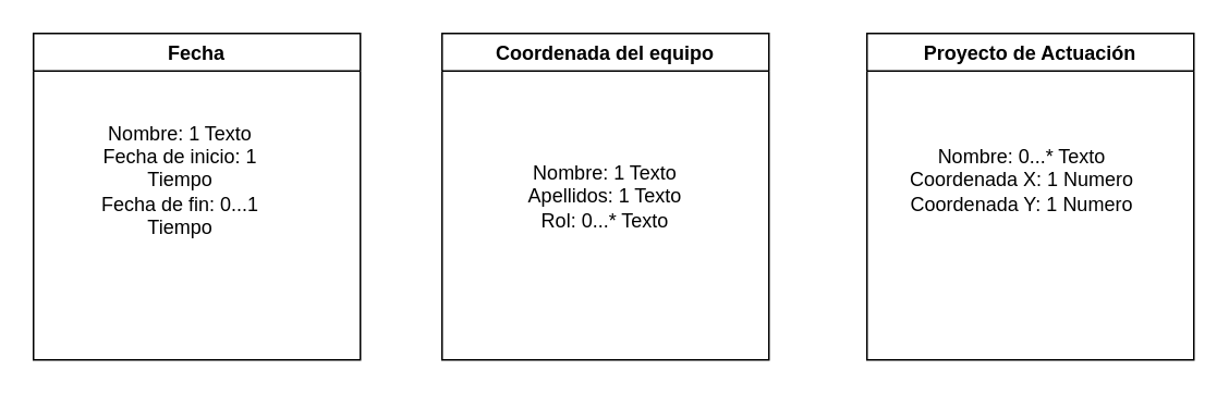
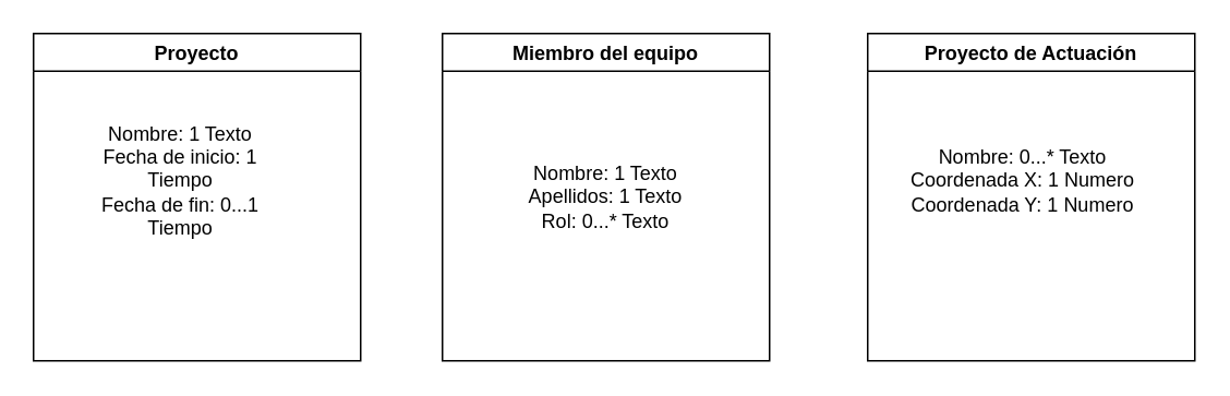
  <mxCell id="0" />
  <mxCell id="1" parent="0" />
- <mxCell id="2" value="Fecha" style="swimlane;" vertex="1" parent="1"><mxGeometry x="20" y="20" width="200" height="200" as="geometry" /></mxCell>
+ <mxCell id="2" value="Proyecto" style="swimlane;" vertex="1" parent="1"><mxGeometry x="20" y="20" width="200" height="200" as="geometry" /></mxCell>
  <mxCell id="3" value="Nombre: 1 Texto&lt;br&gt;Fecha de inicio: 1 Tiempo&lt;br&gt;Fecha de fin: 0...1 Tiempo" style="text;html=1;strokeColor=none;fillColor=none;align=center;verticalAlign=middle;whiteSpace=wrap;rounded=0;" vertex="1" parent="2"><mxGeometry x="30" y="50" width="120" height="80" as="geometry" /></mxCell>
- <mxCell id="4" value="Coordenada del equipo" style="swimlane;" vertex="1" parent="1"><mxGeometry x="270" y="20" width="200" height="200" as="geometry" /></mxCell>
+ <mxCell id="4" value="Miembro del equipo" style="swimlane;" vertex="1" parent="1"><mxGeometry x="270" y="20" width="200" height="200" as="geometry" /></mxCell>
  <mxCell id="5" value="Nombre: 1 Texto&lt;br&gt;Apellidos: 1 Texto&lt;br&gt;Rol: 0...* Texto" style="text;html=1;strokeColor=none;fillColor=none;align=center;verticalAlign=middle;whiteSpace=wrap;rounded=0;" vertex="1" parent="4"><mxGeometry x="50" y="70" width="100" height="60" as="geometry" /></mxCell>
  <mxCell id="6" value="Proyecto de Actuación" style="swimlane;" vertex="1" parent="1"><mxGeometry x="530" y="20" width="200" height="200" as="geometry" /></mxCell>
  <mxCell id="7" value="Nombre: 0...* Texto&lt;br&gt;Coordenada X: 1 Numero&lt;br&gt;Coordenada Y: 1 Numero&lt;br&gt;" style="text;html=1;strokeColor=none;fillColor=none;align=center;verticalAlign=middle;whiteSpace=wrap;rounded=0;" vertex="1" parent="1"><mxGeometry x="540" y="80" width="170" height="60" as="geometry" /></mxCell>
